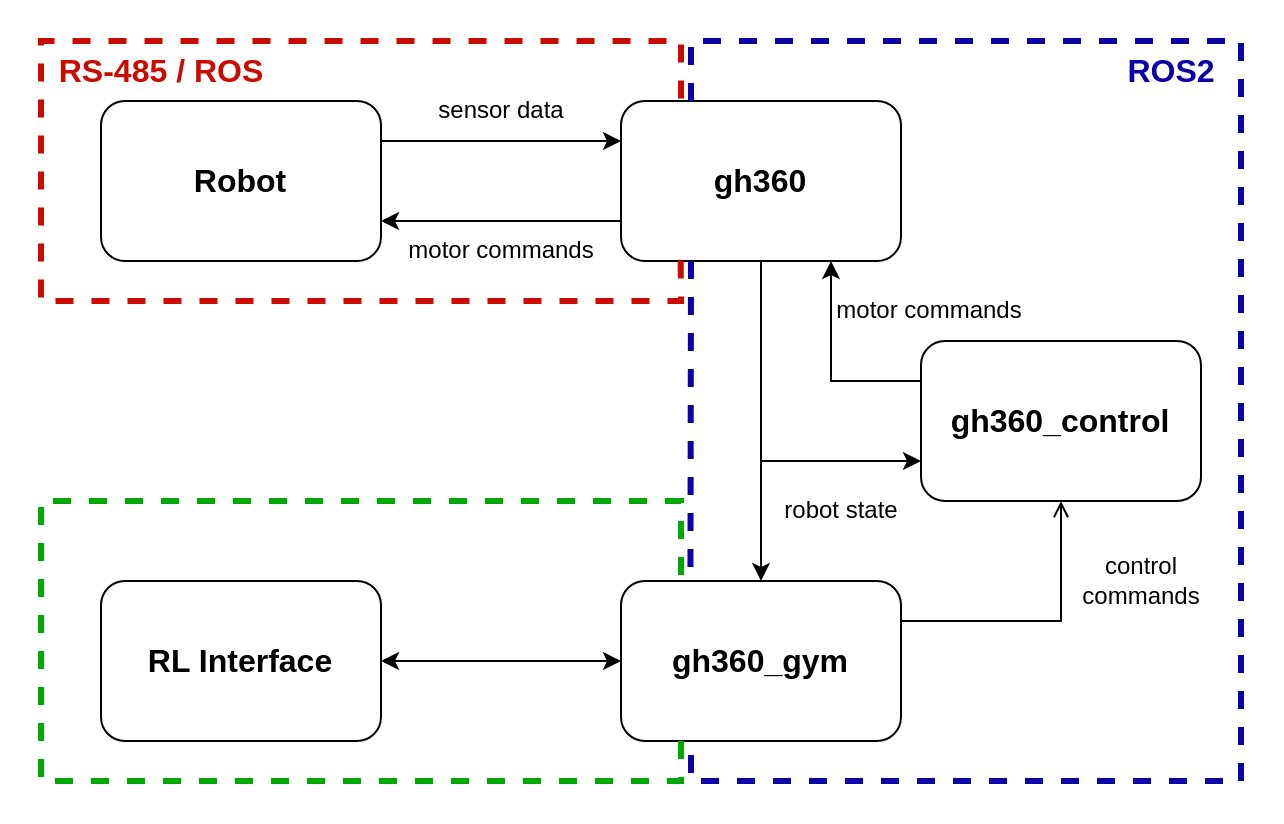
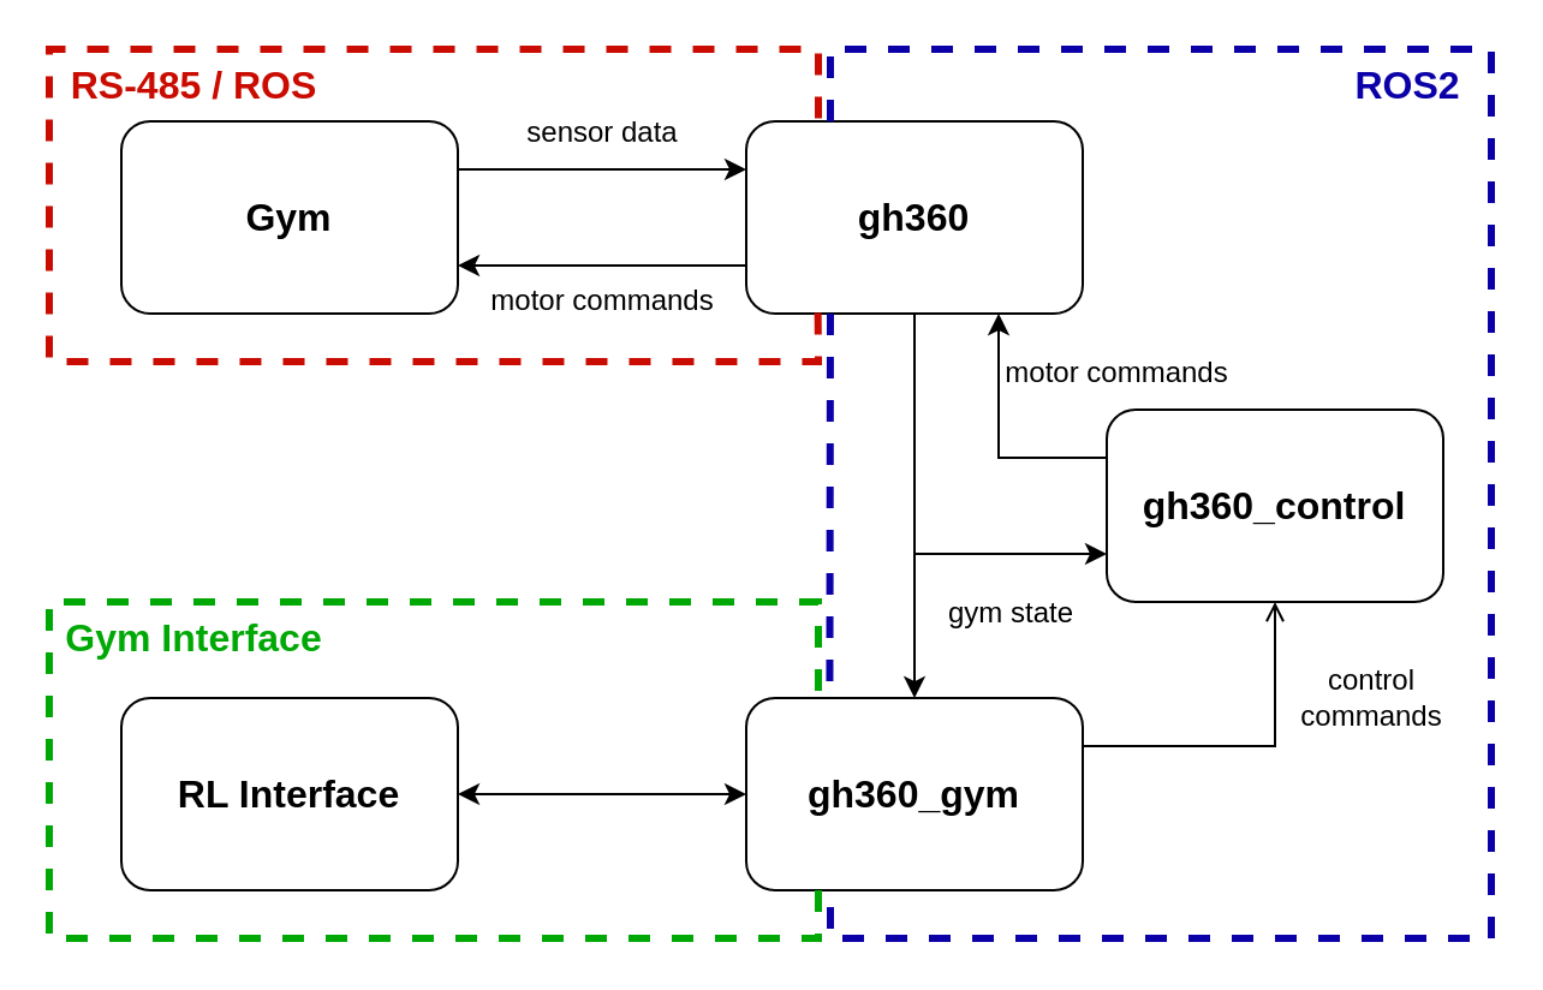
  <mxCell id="0" />
  <mxCell id="1" parent="0" />
  <mxCell id="2" style="edgeStyle=orthogonalEdgeStyle;rounded=0;orthogonalLoop=1;jettySize=auto;html=1;exitX=1;exitY=0.25;exitDx=0;exitDy=0;entryX=0;entryY=0.25;entryDx=0;entryDy=0;" edge="1" parent="1" source="3" target="7"><mxGeometry relative="1" as="geometry" /></mxCell>
- <mxCell id="3" value="Robot" style="rounded=1;whiteSpace=wrap;html=1;fontStyle=1;fontSize=16;" vertex="1" parent="1"><mxGeometry x="50" y="50" width="140" height="80" as="geometry" /></mxCell>
+ <mxCell id="3" value="Gym" style="rounded=1;whiteSpace=wrap;html=1;fontStyle=1;fontSize=16;" vertex="1" parent="1"><mxGeometry x="50" y="50" width="140" height="80" as="geometry" /></mxCell>
  <mxCell id="4" style="edgeStyle=orthogonalEdgeStyle;rounded=0;orthogonalLoop=1;jettySize=auto;html=1;exitX=0.5;exitY=1;exitDx=0;exitDy=0;entryX=0;entryY=0.75;entryDx=0;entryDy=0;" edge="1" parent="1" source="7" target="9"><mxGeometry relative="1" as="geometry" /></mxCell>
  <mxCell id="5" style="edgeStyle=orthogonalEdgeStyle;rounded=0;orthogonalLoop=1;jettySize=auto;html=1;exitX=0.5;exitY=1;exitDx=0;exitDy=0;entryX=0.5;entryY=0;entryDx=0;entryDy=0;" edge="1" parent="1" source="7" target="11"><mxGeometry relative="1" as="geometry" /></mxCell>
  <mxCell id="6" style="edgeStyle=orthogonalEdgeStyle;rounded=0;orthogonalLoop=1;jettySize=auto;html=1;exitX=0;exitY=0.75;exitDx=0;exitDy=0;entryX=1;entryY=0.75;entryDx=0;entryDy=0;" edge="1" parent="1" source="7" target="3"><mxGeometry relative="1" as="geometry" /></mxCell>
  <mxCell id="7" value="gh360" style="rounded=1;whiteSpace=wrap;html=1;fontStyle=1;fontSize=16;" vertex="1" parent="1"><mxGeometry x="310" y="50" width="140" height="80" as="geometry" /></mxCell>
  <mxCell id="8" style="edgeStyle=orthogonalEdgeStyle;rounded=0;orthogonalLoop=1;jettySize=auto;html=1;exitX=0;exitY=0.25;exitDx=0;exitDy=0;entryX=0.75;entryY=1;entryDx=0;entryDy=0;" edge="1" parent="1" source="9" target="7"><mxGeometry relative="1" as="geometry" /></mxCell>
  <mxCell id="9" value="gh360_control" style="rounded=1;whiteSpace=wrap;html=1;fontStyle=1;fontSize=16;" vertex="1" parent="1"><mxGeometry x="460" y="170" width="140" height="80" as="geometry" /></mxCell>
  <mxCell id="10" style="edgeStyle=orthogonalEdgeStyle;rounded=0;orthogonalLoop=1;jettySize=auto;html=1;entryX=0.5;entryY=1;entryDx=0;entryDy=0;exitX=1;exitY=0.25;exitDx=0;exitDy=0;endArrow=open;" edge="1" parent="1" source="11" target="9"><mxGeometry relative="1" as="geometry" /></mxCell>
  <mxCell id="11" value="gh360_gym" style="rounded=1;whiteSpace=wrap;html=1;fontStyle=1;fontSize=16;" vertex="1" parent="1"><mxGeometry x="310" y="290" width="140" height="80" as="geometry" /></mxCell>
  <mxCell id="12" style="edgeStyle=orthogonalEdgeStyle;rounded=0;orthogonalLoop=1;jettySize=auto;html=1;entryX=0;entryY=0.5;entryDx=0;entryDy=0;endArrow=classic;endFill=1;startArrow=classic;startFill=1;" edge="1" parent="1" source="13" target="11"><mxGeometry relative="1" as="geometry" /></mxCell>
  <mxCell id="13" value="RL Interface" style="rounded=1;whiteSpace=wrap;html=1;fontStyle=1;fontSize=16;" vertex="1" parent="1"><mxGeometry x="50" y="290" width="140" height="80" as="geometry" /></mxCell>
  <mxCell id="14" value="" style="endArrow=none;dashed=1;html=1;rounded=0;curved=0;strokeColor=#00A806;strokeWidth=3;" edge="1" parent="1"><mxGeometry width="50" height="50" relative="1" as="geometry"><mxPoint x="340" y="370" as="sourcePoint" /><mxPoint x="340" y="290" as="targetPoint" /><Array as="points"><mxPoint x="340" y="380" /><mxPoint x="340" y="390" /><mxPoint x="20" y="390" /><mxPoint x="20" y="250" /><mxPoint x="340" y="250" /></Array></mxGeometry></mxCell>
- <mxCell id="16" value="robot state" style="text;html=1;align=center;verticalAlign=middle;resizable=0;points=[];autosize=1;strokeColor=none;fillColor=none;" vertex="1" parent="1"><mxGeometry x="380" y="240" width="80" height="30" as="geometry" /></mxCell>
+ <mxCell id="15" value="Gym Interface" style="text;html=1;align=center;verticalAlign=middle;resizable=0;points=[];autosize=1;strokeColor=none;fillColor=none;fontColor=#00A806;fontStyle=1;fontSize=16;" vertex="1" parent="1"><mxGeometry x="20" y="250" width="120" height="30" as="geometry" /></mxCell>
+ <mxCell id="16" value="gym state" style="text;html=1;align=center;verticalAlign=middle;resizable=0;points=[];autosize=1;strokeColor=none;fillColor=none;" vertex="1" parent="1"><mxGeometry x="380" y="240" width="80" height="30" as="geometry" /></mxCell>
  <mxCell id="17" value="control&lt;br&gt;commands" style="text;html=1;align=center;verticalAlign=middle;resizable=0;points=[];autosize=1;strokeColor=none;fillColor=none;" vertex="1" parent="1"><mxGeometry x="530" y="270" width="80" height="40" as="geometry" /></mxCell>
  <mxCell id="18" value="motor commands" style="text;html=1;align=center;verticalAlign=middle;resizable=0;points=[];autosize=1;strokeColor=none;fillColor=none;" vertex="1" parent="1"><mxGeometry x="404" y="140" width="120" height="30" as="geometry" /></mxCell>
  <mxCell id="19" value="motor commands" style="text;html=1;align=center;verticalAlign=middle;resizable=0;points=[];autosize=1;strokeColor=none;fillColor=none;fontSize=12;" vertex="1" parent="1"><mxGeometry x="190" y="110" width="120" height="30" as="geometry" /></mxCell>
  <mxCell id="20" value="sensor data" style="text;html=1;align=center;verticalAlign=middle;resizable=0;points=[];autosize=1;strokeColor=none;fillColor=none;fontSize=12;" vertex="1" parent="1"><mxGeometry x="205" y="40" width="90" height="30" as="geometry" /></mxCell>
  <mxCell id="21" value="" style="endArrow=none;dashed=1;html=1;rounded=0;curved=0;strokeColor=#0B00A8;strokeWidth=3;entryX=0.248;entryY=-0.039;entryDx=0;entryDy=0;entryPerimeter=0;exitX=0.25;exitY=1;exitDx=0;exitDy=0;" edge="1" parent="1" source="7" target="11"><mxGeometry width="50" height="50" relative="1" as="geometry"><mxPoint x="330" y="130" as="sourcePoint" /><mxPoint x="330" y="320" as="targetPoint" /></mxGeometry></mxCell>
  <mxCell id="22" value="" style="endArrow=none;dashed=1;html=1;rounded=0;curved=0;strokeColor=#0B00A8;strokeWidth=3;exitX=0.25;exitY=0;exitDx=0;exitDy=0;entryX=0.25;entryY=1;entryDx=0;entryDy=0;" edge="1" parent="1" source="7" target="11"><mxGeometry width="50" height="50" relative="1" as="geometry"><mxPoint x="630" y="40" as="sourcePoint" /><mxPoint x="570" y="340" as="targetPoint" /><Array as="points"><mxPoint x="345" y="20" /><mxPoint x="620" y="20" /><mxPoint x="620" y="390" /><mxPoint x="345" y="390" /></Array></mxGeometry></mxCell>
  <mxCell id="23" value="ROS2" style="text;html=1;align=center;verticalAlign=middle;resizable=0;points=[];autosize=1;strokeColor=none;fillColor=none;fontColor=#0B00A8;fontStyle=1;fontSize=16;" vertex="1" parent="1"><mxGeometry x="550" y="20" width="70" height="30" as="geometry" /></mxCell>
  <mxCell id="24" value="" style="endArrow=none;dashed=1;html=1;rounded=0;curved=0;strokeColor=#C90B00;strokeWidth=3;exitX=0.213;exitY=0.997;exitDx=0;exitDy=0;exitPerimeter=0;" edge="1" parent="1" source="7"><mxGeometry width="50" height="50" relative="1" as="geometry"><mxPoint x="249.76" y="146" as="sourcePoint" /><mxPoint x="340" y="50" as="targetPoint" /><Array as="points"><mxPoint x="340" y="150" /><mxPoint x="20" y="150" /><mxPoint x="20" y="20" /><mxPoint x="180" y="20" /><mxPoint x="340" y="20" /></Array></mxGeometry></mxCell>
  <mxCell id="25" value="RS-485 / ROS" style="text;html=1;align=center;verticalAlign=middle;resizable=0;points=[];autosize=1;strokeColor=none;fillColor=none;fontColor=#C90B00;fontStyle=1;fontSize=16;" vertex="1" parent="1"><mxGeometry x="20" y="20" width="120" height="30" as="geometry" /></mxCell>
